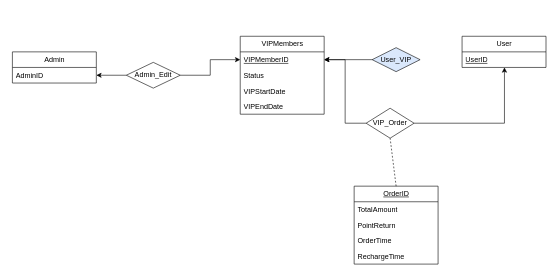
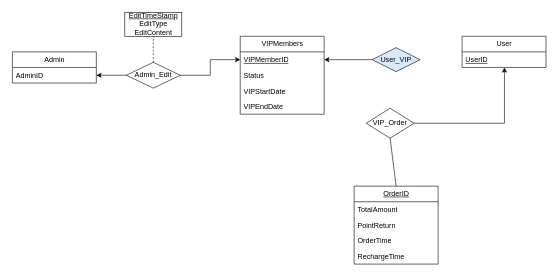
  <mxCell id="0" />
  <mxCell id="1" parent="0" />
  <mxCell id="2" value="VIPMembers" style="swimlane;fontStyle=0;childLayout=stackLayout;horizontal=1;startSize=26;fillColor=none;horizontalStack=0;resizeParent=1;resizeParentMax=0;resizeLast=0;collapsible=1;marginBottom=0;html=1;" vertex="1" parent="1"><mxGeometry x="400" y="60" width="140" height="130" as="geometry" /></mxCell>
  <mxCell id="3" value="&lt;u&gt;VIPMemberID&lt;/u&gt;" style="text;strokeColor=none;fillColor=none;align=left;verticalAlign=top;spacingLeft=4;spacingRight=4;overflow=hidden;rotatable=0;points=[[0,0.5],[1,0.5]];portConstraint=eastwest;whiteSpace=wrap;html=1;" vertex="1" parent="2"><mxGeometry y="26" width="140" height="26" as="geometry" /></mxCell>
  <mxCell id="4" value="Status" style="text;strokeColor=none;fillColor=none;align=left;verticalAlign=top;spacingLeft=4;spacingRight=4;overflow=hidden;rotatable=0;points=[[0,0.5],[1,0.5]];portConstraint=eastwest;whiteSpace=wrap;html=1;" vertex="1" parent="2"><mxGeometry y="52" width="140" height="26" as="geometry" /></mxCell>
  <mxCell id="5" value="VIPStartDate" style="text;strokeColor=none;fillColor=none;align=left;verticalAlign=top;spacingLeft=4;spacingRight=4;overflow=hidden;rotatable=0;points=[[0,0.5],[1,0.5]];portConstraint=eastwest;whiteSpace=wrap;html=1;" vertex="1" parent="2"><mxGeometry y="78" width="140" height="26" as="geometry" /></mxCell>
  <mxCell id="6" value="VIPEndDate" style="text;strokeColor=none;fillColor=none;align=left;verticalAlign=top;spacingLeft=4;spacingRight=4;overflow=hidden;rotatable=0;points=[[0,0.5],[1,0.5]];portConstraint=eastwest;whiteSpace=wrap;html=1;" vertex="1" parent="2"><mxGeometry y="104" width="140" height="26" as="geometry" /></mxCell>
  <mxCell id="7" style="edgeStyle=orthogonalEdgeStyle;rounded=0;orthogonalLoop=1;jettySize=auto;html=1;exitX=0;exitY=0.5;exitDx=0;exitDy=0;entryX=1;entryY=0.5;entryDx=0;entryDy=0;" edge="1" parent="1" source="8" target="3"><mxGeometry relative="1" as="geometry"><mxPoint x="550" y="100" as="targetPoint" /></mxGeometry></mxCell>
  <mxCell id="8" value="User_VIP" style="rhombus;whiteSpace=wrap;html=1;fillColor=#dae8fc;" vertex="1" parent="1"><mxGeometry x="620" y="79" width="80" height="40" as="geometry" /></mxCell>
  <mxCell id="9" value="User" style="swimlane;fontStyle=0;childLayout=stackLayout;horizontal=1;startSize=26;fillColor=none;horizontalStack=0;resizeParent=1;resizeParentMax=0;resizeLast=0;collapsible=1;marginBottom=0;html=1;" vertex="1" parent="1"><mxGeometry x="770" y="60" width="140" height="52" as="geometry" /></mxCell>
  <mxCell id="10" value="&lt;u&gt;UserID&lt;/u&gt;" style="text;strokeColor=none;fillColor=none;align=left;verticalAlign=top;spacingLeft=4;spacingRight=4;overflow=hidden;rotatable=0;points=[[0,0.5],[1,0.5]];portConstraint=eastwest;whiteSpace=wrap;html=1;" vertex="1" parent="9"><mxGeometry y="26" width="140" height="26" as="geometry" /></mxCell>
  <mxCell id="11" style="edgeStyle=orthogonalEdgeStyle;rounded=0;orthogonalLoop=1;jettySize=auto;html=1;exitX=1;exitY=0.5;exitDx=0;exitDy=0;entryX=0.505;entryY=1;entryDx=0;entryDy=0;entryPerimeter=0;" edge="1" parent="1" source="13" target="10"><mxGeometry relative="1" as="geometry" /></mxCell>
- <mxCell id="12" style="edgeStyle=orthogonalEdgeStyle;rounded=0;orthogonalLoop=1;jettySize=auto;html=1;exitX=0;exitY=0.5;exitDx=0;exitDy=0;" edge="1" parent="1" source="13" target="3"><mxGeometry relative="1" as="geometry" /></mxCell>
  <mxCell id="13" value="VIP_Order" style="rhombus;whiteSpace=wrap;html=1;" vertex="1" parent="1"><mxGeometry x="610" y="180" width="80" height="50" as="geometry" /></mxCell>
- <mxCell id="14" value="" style="endArrow=none;dashed=1;html=1;rounded=0;entryX=0.5;entryY=1;entryDx=0;entryDy=0;exitX=0.5;exitY=0;exitDx=0;exitDy=0;" edge="1" parent="1" source="15" target="13"><mxGeometry width="50" height="50" relative="1" as="geometry"><mxPoint x="670" y="330" as="sourcePoint" /><mxPoint x="700" y="300" as="targetPoint" /></mxGeometry></mxCell>
+ <mxCell id="14" value="" style="endArrow=none;dashed=0;html=1;rounded=0;entryX=0.5;entryY=1;entryDx=0;entryDy=0;exitX=0.5;exitY=0;exitDx=0;exitDy=0;" edge="1" parent="1" source="15" target="13"><mxGeometry width="50" height="50" relative="1" as="geometry"><mxPoint x="670" y="330" as="sourcePoint" /><mxPoint x="700" y="300" as="targetPoint" /></mxGeometry></mxCell>
  <mxCell id="15" value="&lt;u&gt;OrderID&lt;/u&gt;" style="swimlane;fontStyle=0;childLayout=stackLayout;horizontal=1;startSize=26;fillColor=none;horizontalStack=0;resizeParent=1;resizeParentMax=0;resizeLast=0;collapsible=1;marginBottom=0;html=1;" vertex="1" parent="1"><mxGeometry x="590" y="310" width="140" height="130" as="geometry"><mxRectangle x="270" y="500" width="60" height="30" as="alternateBounds" /></mxGeometry></mxCell>
  <mxCell id="16" value="TotalAmount" style="text;strokeColor=none;fillColor=none;align=left;verticalAlign=top;spacingLeft=4;spacingRight=4;overflow=hidden;rotatable=0;points=[[0,0.5],[1,0.5]];portConstraint=eastwest;whiteSpace=wrap;html=1;" vertex="1" parent="15"><mxGeometry y="26" width="140" height="26" as="geometry" /></mxCell>
  <mxCell id="17" value="PointReturn" style="text;strokeColor=none;fillColor=none;align=left;verticalAlign=top;spacingLeft=4;spacingRight=4;overflow=hidden;rotatable=0;points=[[0,0.5],[1,0.5]];portConstraint=eastwest;whiteSpace=wrap;html=1;" vertex="1" parent="15"><mxGeometry y="52" width="140" height="26" as="geometry" /></mxCell>
  <mxCell id="18" value="OrderTime" style="text;strokeColor=none;fillColor=none;align=left;verticalAlign=top;spacingLeft=4;spacingRight=4;overflow=hidden;rotatable=0;points=[[0,0.5],[1,0.5]];portConstraint=eastwest;whiteSpace=wrap;html=1;" vertex="1" parent="15"><mxGeometry y="78" width="140" height="26" as="geometry" /></mxCell>
  <mxCell id="19" value="RechargeTime" style="text;strokeColor=none;fillColor=none;align=left;verticalAlign=top;spacingLeft=4;spacingRight=4;overflow=hidden;rotatable=0;points=[[0,0.5],[1,0.5]];portConstraint=eastwest;whiteSpace=wrap;html=1;" vertex="1" parent="15"><mxGeometry y="104" width="140" height="26" as="geometry" /></mxCell>
  <mxCell id="20" style="edgeStyle=orthogonalEdgeStyle;rounded=0;orthogonalLoop=1;jettySize=auto;html=1;exitX=1;exitY=0.5;exitDx=0;exitDy=0;entryX=0;entryY=0.5;entryDx=0;entryDy=0;" edge="1" parent="1" source="22" target="3"><mxGeometry relative="1" as="geometry" /></mxCell>
  <mxCell id="21" style="edgeStyle=orthogonalEdgeStyle;rounded=0;orthogonalLoop=1;jettySize=auto;html=1;exitX=0;exitY=0.5;exitDx=0;exitDy=0;entryX=1;entryY=0.5;entryDx=0;entryDy=0;" edge="1" parent="1" source="22" target="26"><mxGeometry relative="1" as="geometry" /></mxCell>
  <mxCell id="22" value="Admin_Edit" style="rhombus;whiteSpace=wrap;html=1;" vertex="1" parent="1"><mxGeometry x="210" y="103.5" width="90" height="43" as="geometry" /></mxCell>
+ <mxCell id="23" value="&lt;u&gt;EditTimeStamp&lt;/u&gt;&lt;br&gt;EditType&lt;br&gt;EditContent" style="whiteSpace=wrap;html=1;" vertex="1" parent="1"><mxGeometry x="207.5" y="20" width="95" height="40" as="geometry" /></mxCell>
+ <mxCell id="24" value="" style="endArrow=none;dashed=1;html=1;rounded=0;exitX=0.5;exitY=0;exitDx=0;exitDy=0;entryX=0.5;entryY=1;entryDx=0;entryDy=0;" edge="1" parent="1" source="22" target="23"><mxGeometry width="50" height="50" relative="1" as="geometry"><mxPoint x="180" y="100" as="sourcePoint" /><mxPoint x="230" y="50" as="targetPoint" /></mxGeometry></mxCell>
  <mxCell id="25" value="Admin" style="swimlane;fontStyle=0;childLayout=stackLayout;horizontal=1;startSize=26;fillColor=none;horizontalStack=0;resizeParent=1;resizeParentMax=0;resizeLast=0;collapsible=1;marginBottom=0;html=1;" vertex="1" parent="1"><mxGeometry x="20" y="86" width="140" height="52" as="geometry" /></mxCell>
  <mxCell id="26" value="AdminID" style="text;strokeColor=none;fillColor=none;align=left;verticalAlign=top;spacingLeft=4;spacingRight=4;overflow=hidden;rotatable=0;points=[[0,0.5],[1,0.5]];portConstraint=eastwest;whiteSpace=wrap;html=1;" vertex="1" parent="25"><mxGeometry y="26" width="140" height="26" as="geometry" /></mxCell>
